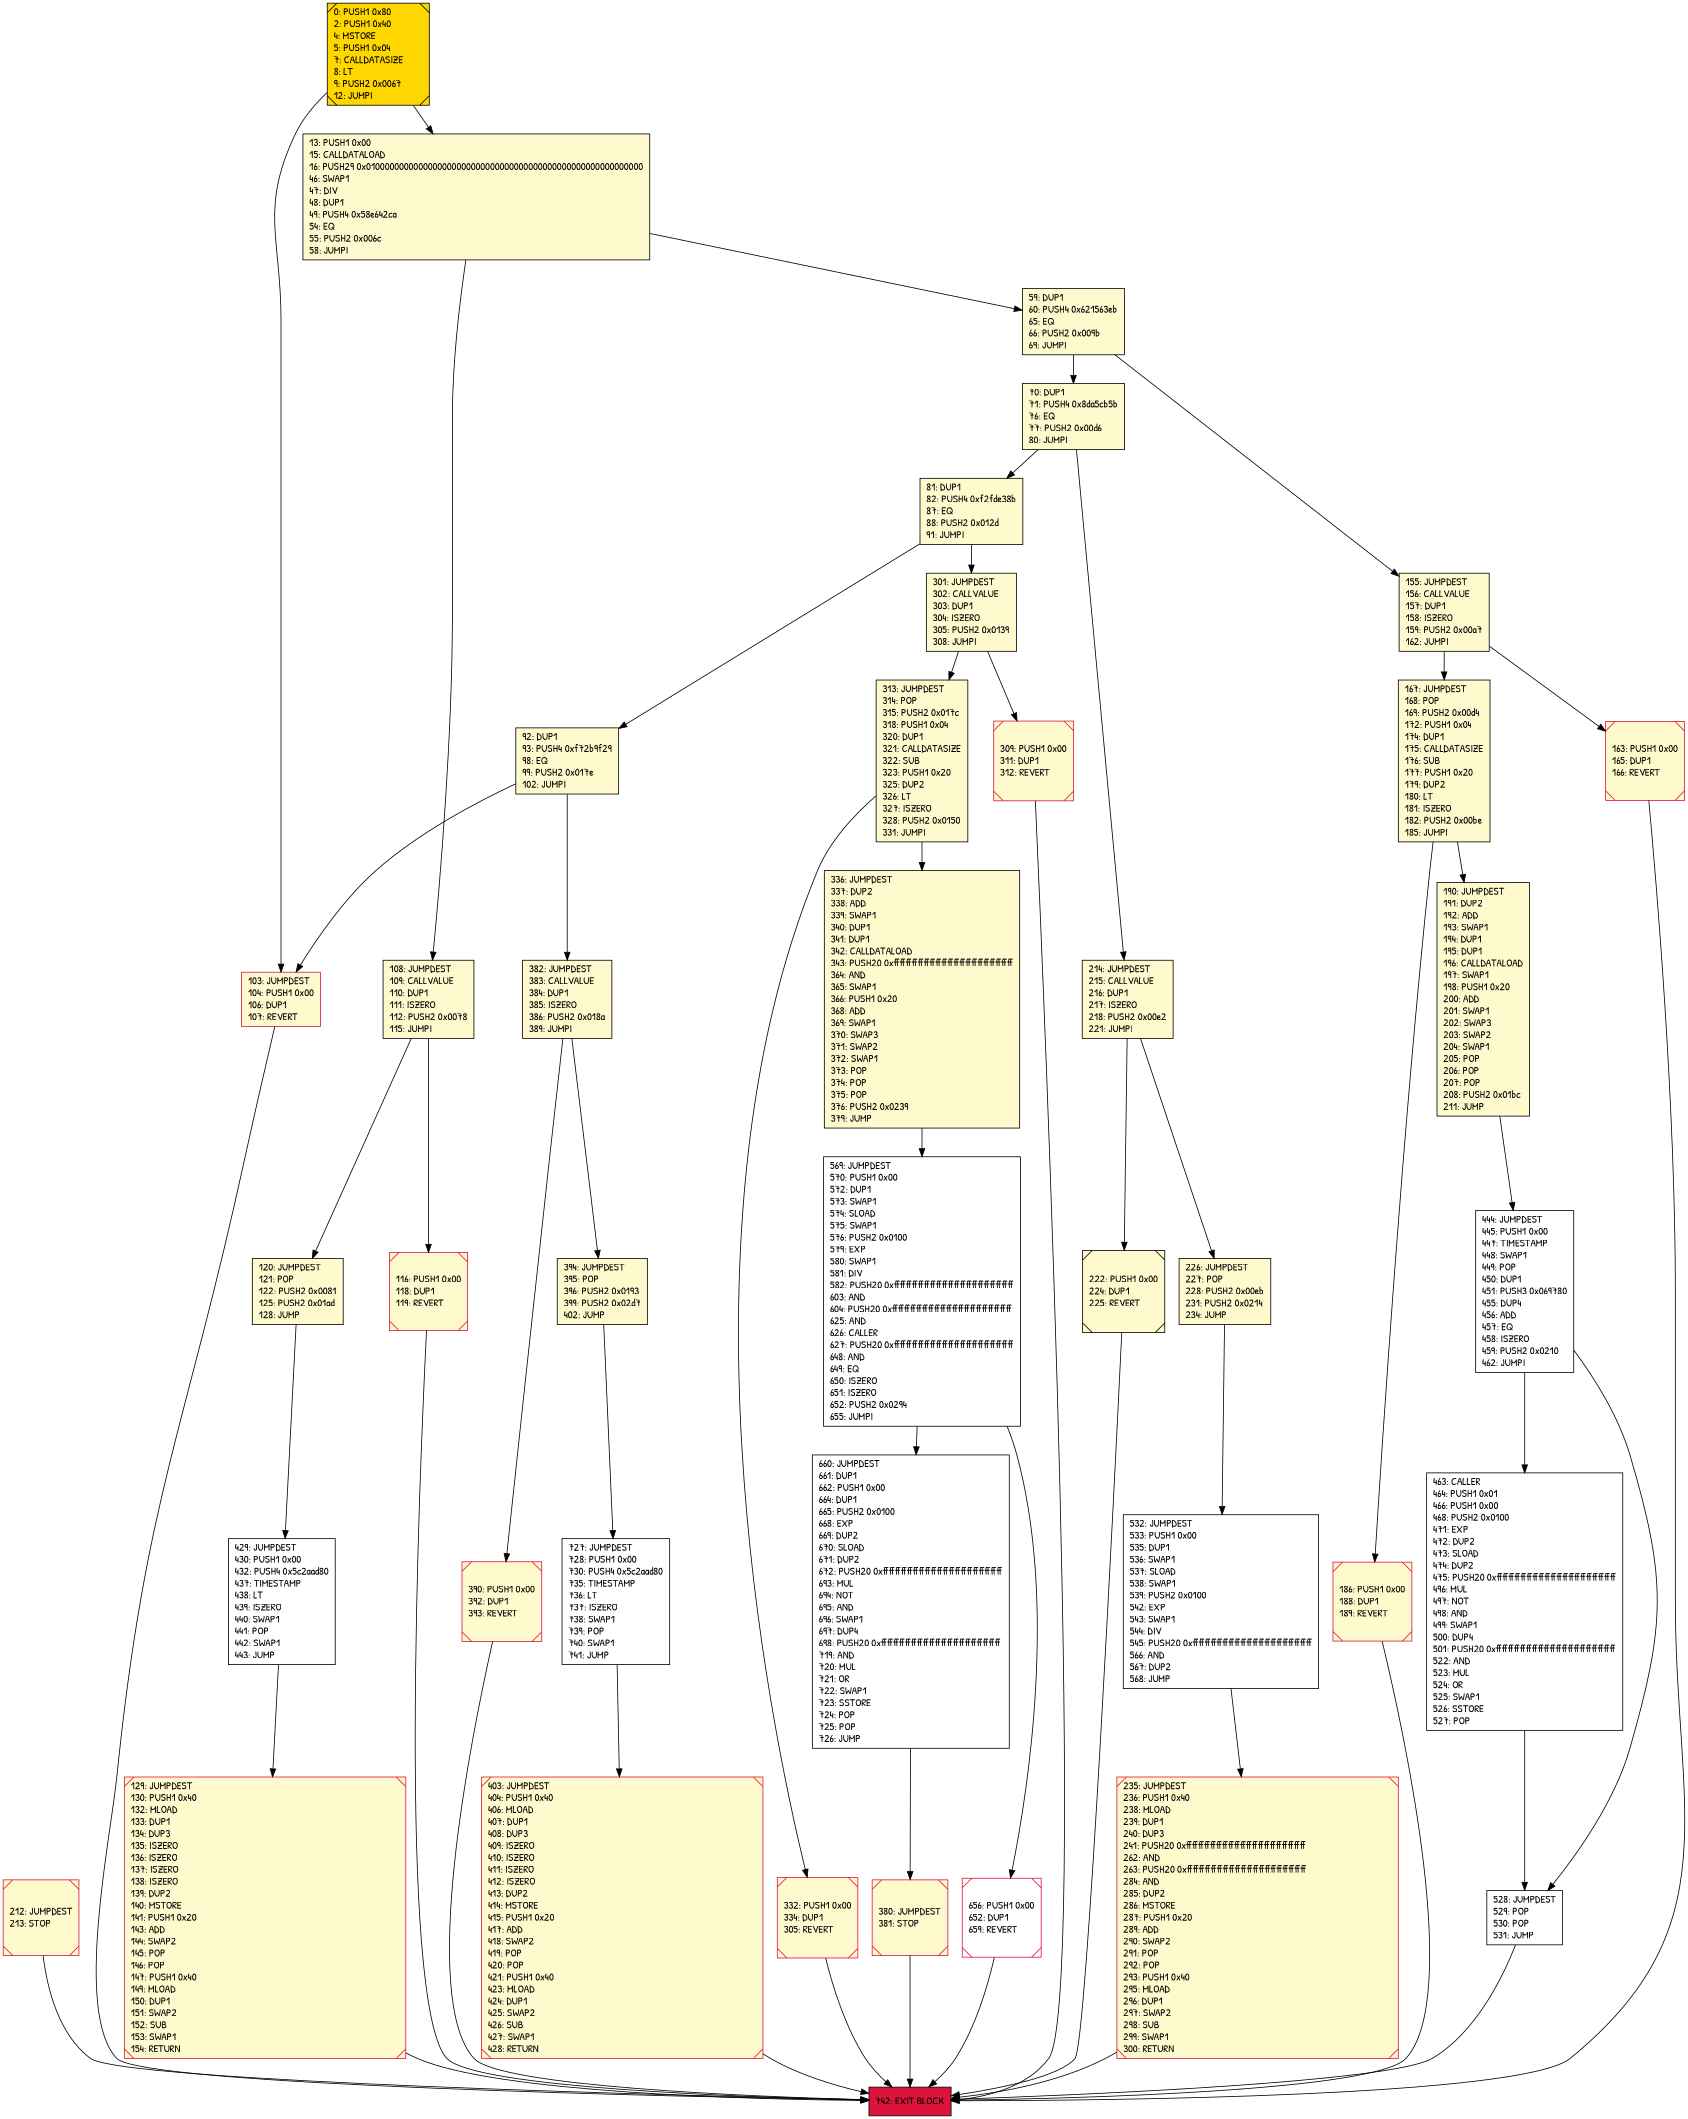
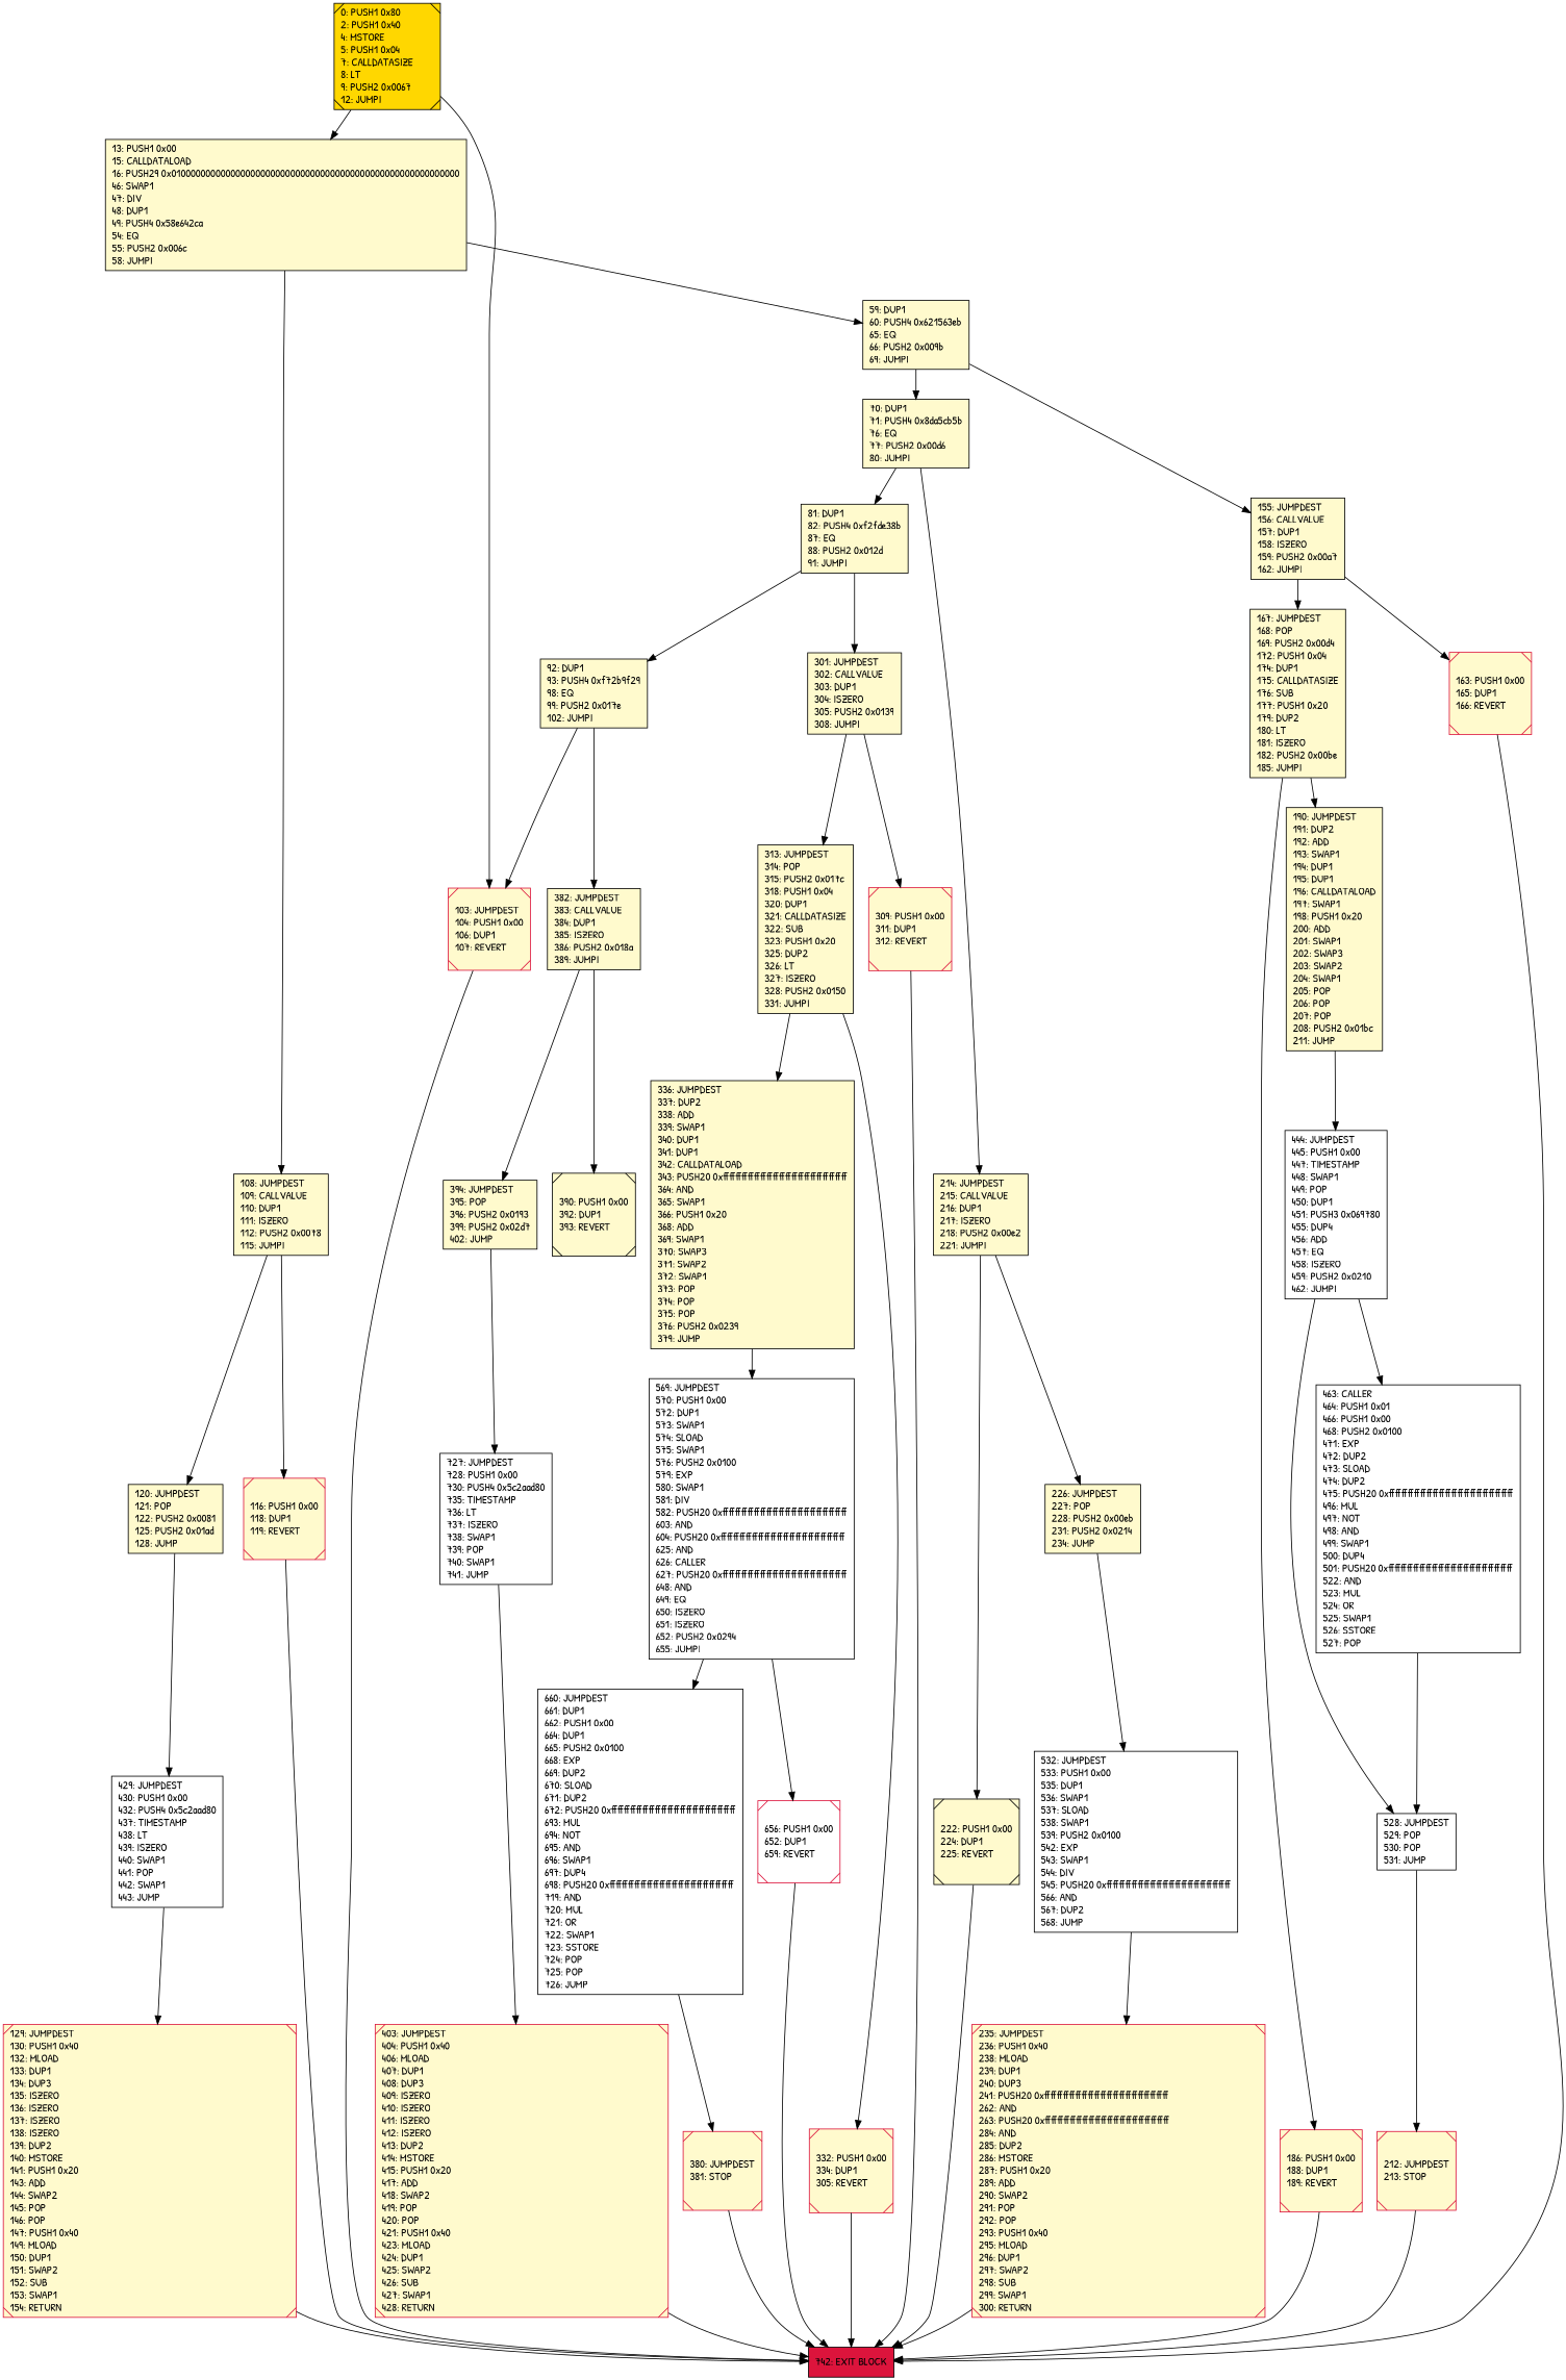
  digraph {
    fontname="Patrick Hand"
    rankdir=UD
    node [color=black fillcolor=lemonchiffon fontcolor=black fontname="Patrick Hand" shape=box style=filled]
    edge [fontname="Patrick Hand"]
    n1 [color=crimson label="212: JUMPDEST\l213: STOP\l" shape=Msquare]
    n2 [fillcolor=crimson label="742: EXIT BLOCK\l"]
    n3 [fillcolor=white label="727: JUMPDEST\l728: PUSH1 0x00\l730: PUSH4 0x5c2aad80\l735: TIMESTAMP\l736: LT\l737: ISZERO\l738: SWAP1\l739: POP\l740: SWAP1\l741: JUMP\l"]
    n4 [color=crimson label="403: JUMPDEST\l404: PUSH1 0x40\l406: MLOAD\l407: DUP1\l408: DUP3\l409: ISZERO\l410: ISZERO\l411: ISZERO\l412: ISZERO\l413: DUP2\l414: MSTORE\l415: PUSH1 0x20\l417: ADD\l418: SWAP2\l419: POP\l420: POP\l421: PUSH1 0x40\l423: MLOAD\l424: DUP1\l425: SWAP2\l426: SUB\l427: SWAP1\l428: RETURN\l" shape=Msquare]
    n5 [label="59: DUP1\l60: PUSH4 0x621563eb\l65: EQ\l66: PUSH2 0x009b\l69: JUMPI\l"]
    n6 [label="155: JUMPDEST\l156: CALLVALUE\l157: DUP1\l158: ISZERO\l159: PUSH2 0x00a7\l162: JUMPI\l"]
    n7 [label="70: DUP1\l71: PUSH4 0x8da5cb5b\l76: EQ\l77: PUSH2 0x00d6\l80: JUMPI\l"]
    n8 [color=crimson label="163: PUSH1 0x00\l165: DUP1\l166: REVERT\l" shape=Msquare]
    n9 [label="167: JUMPDEST\l168: POP\l169: PUSH2 0x00d4\l172: PUSH1 0x04\l174: DUP1\l175: CALLDATASIZE\l176: SUB\l177: PUSH1 0x20\l179: DUP2\l180: LT\l181: ISZERO\l182: PUSH2 0x00be\l185: JUMPI\l"]
    n10 [label="214: JUMPDEST\l215: CALLVALUE\l216: DUP1\l217: ISZERO\l218: PUSH2 0x00e2\l221: JUMPI\l"]
    n11 [label="81: DUP1\l82: PUSH4 0xf2fde38b\l87: EQ\l88: PUSH2 0x012d\l91: JUMPI\l"]
    n12 [label="222: PUSH1 0x00\l224: DUP1\l225: REVERT\l" shape=Msquare]
    n13 [label="226: JUMPDEST\l227: POP\l228: PUSH2 0x00eb\l231: PUSH2 0x0214\l234: JUMP\l"]
    n14 [fillcolor=white label="532: JUMPDEST\l533: PUSH1 0x00\l535: DUP1\l536: SWAP1\l537: SLOAD\l538: SWAP1\l539: PUSH2 0x0100\l542: EXP\l543: SWAP1\l544: DIV\l545: PUSH20 0xffffffffffffffffffffffffffffffffffffffff\l566: AND\l567: DUP2\l568: JUMP\l"]
    n15 [color=crimson label="186: PUSH1 0x00\l188: DUP1\l189: REVERT\l" shape=Msquare]
    n16 [label="190: JUMPDEST\l191: DUP2\l192: ADD\l193: SWAP1\l194: DUP1\l195: DUP1\l196: CALLDATALOAD\l197: SWAP1\l198: PUSH1 0x20\l200: ADD\l201: SWAP1\l202: SWAP3\l203: SWAP2\l204: SWAP1\l205: POP\l206: POP\l207: POP\l208: PUSH2 0x01bc\l211: JUMP\l"]
    n17 [label="120: JUMPDEST\l121: POP\l122: PUSH2 0x0081\l125: PUSH2 0x01ad\l128: JUMP\l"]
    n18 [fillcolor=white label="429: JUMPDEST\l430: PUSH1 0x00\l432: PUSH4 0x5c2aad80\l437: TIMESTAMP\l438: LT\l439: ISZERO\l440: SWAP1\l441: POP\l442: SWAP1\l443: JUMP\l"]
    n19 [color=crimson label="129: JUMPDEST\l130: PUSH1 0x40\l132: MLOAD\l133: DUP1\l134: DUP3\l135: ISZERO\l136: ISZERO\l137: ISZERO\l138: ISZERO\l139: DUP2\l140: MSTORE\l141: PUSH1 0x20\l143: ADD\l144: SWAP2\l145: POP\l146: POP\l147: PUSH1 0x40\l149: MLOAD\l150: DUP1\l151: SWAP2\l152: SUB\l153: SWAP1\l154: RETURN\l" shape=Msquare]
    n20 [label="108: JUMPDEST\l109: CALLVALUE\l110: DUP1\l111: ISZERO\l112: PUSH2 0x0078\l115: JUMPI\l"]
    n21 [color=crimson label="116: PUSH1 0x00\l118: DUP1\l119: REVERT\l" shape=Msquare]
    n22 [label="92: DUP1\l93: PUSH4 0xf72b9f29\l98: EQ\l99: PUSH2 0x017e\l102: JUMPI\l"]
    n23 [label="382: JUMPDEST\l383: CALLVALUE\l384: DUP1\l385: ISZERO\l386: PUSH2 0x018a\l389: JUMPI\l"]
-   n24 [color=crimson label="103: JUMPDEST\l104: PUSH1 0x00\l106: DUP1\l107: REVERT\l"]
+   n24 [color=crimson label="103: JUMPDEST\l104: PUSH1 0x00\l106: DUP1\l107: REVERT\l" shape=Msquare]
    n25 [label="394: JUMPDEST\l395: POP\l396: PUSH2 0x0193\l399: PUSH2 0x02d7\l402: JUMP\l"]
-   n26 [color=crimson label="390: PUSH1 0x00\l392: DUP1\l393: REVERT\l" shape=Msquare]
+   n26 [label="390: PUSH1 0x00\l392: DUP1\l393: REVERT\l" shape=Msquare]
    n27 [fillcolor=white label="463: CALLER\l464: PUSH1 0x01\l466: PUSH1 0x00\l468: PUSH2 0x0100\l471: EXP\l472: DUP2\l473: SLOAD\l474: DUP2\l475: PUSH20 0xffffffffffffffffffffffffffffffffffffffff\l496: MUL\l497: NOT\l498: AND\l499: SWAP1\l500: DUP4\l501: PUSH20 0xffffffffffffffffffffffffffffffffffffffff\l522: AND\l523: MUL\l524: OR\l525: SWAP1\l526: SSTORE\l527: POP\l"]
    n28 [fillcolor=white label="528: JUMPDEST\l529: POP\l530: POP\l531: JUMP\l"]
    n29 [fillcolor=white label="569: JUMPDEST\l570: PUSH1 0x00\l572: DUP1\l573: SWAP1\l574: SLOAD\l575: SWAP1\l576: PUSH2 0x0100\l579: EXP\l580: SWAP1\l581: DIV\l582: PUSH20 0xffffffffffffffffffffffffffffffffffffffff\l603: AND\l604: PUSH20 0xffffffffffffffffffffffffffffffffffffffff\l625: AND\l626: CALLER\l627: PUSH20 0xffffffffffffffffffffffffffffffffffffffff\l648: AND\l649: EQ\l650: ISZERO\l651: ISZERO\l652: PUSH2 0x0294\l655: JUMPI\l"]
    n30 [fillcolor=white label="660: JUMPDEST\l661: DUP1\l662: PUSH1 0x00\l664: DUP1\l665: PUSH2 0x0100\l668: EXP\l669: DUP2\l670: SLOAD\l671: DUP2\l672: PUSH20 0xffffffffffffffffffffffffffffffffffffffff\l693: MUL\l694: NOT\l695: AND\l696: SWAP1\l697: DUP4\l698: PUSH20 0xffffffffffffffffffffffffffffffffffffffff\l719: AND\l720: MUL\l721: OR\l722: SWAP1\l723: SSTORE\l724: POP\l725: POP\l726: JUMP\l"]
    n31 [color=crimson fillcolor=white label="656: PUSH1 0x00\l652: DUP1\l659: REVERT\l" shape=Msquare]
    n32 [color=crimson label="380: JUMPDEST\l381: STOP\l" shape=Msquare]
    n33 [label="313: JUMPDEST\l314: POP\l315: PUSH2 0x017c\l318: PUSH1 0x04\l320: DUP1\l321: CALLDATASIZE\l322: SUB\l323: PUSH1 0x20\l325: DUP2\l326: LT\l327: ISZERO\l328: PUSH2 0x0150\l331: JUMPI\l"]
    n34 [color=crimson label="332: PUSH1 0x00\l334: DUP1\l305: REVERT\l" shape=Msquare]
    n35 [label="336: JUMPDEST\l337: DUP2\l338: ADD\l339: SWAP1\l340: DUP1\l341: DUP1\l342: CALLDATALOAD\l343: PUSH20 0xffffffffffffffffffffffffffffffffffffffff\l364: AND\l365: SWAP1\l366: PUSH1 0x20\l368: ADD\l369: SWAP1\l370: SWAP3\l371: SWAP2\l372: SWAP1\l373: POP\l374: POP\l375: POP\l376: PUSH2 0x0239\l379: JUMP\l"]
    n36 [color=crimson label="309: PUSH1 0x00\l311: DUP1\l312: REVERT\l" shape=Msquare]
    n37 [label="301: JUMPDEST\l302: CALLVALUE\l303: DUP1\l304: ISZERO\l305: PUSH2 0x0139\l308: JUMPI\l"]
    n38 [fillcolor=gold label="0: PUSH1 0x80\l2: PUSH1 0x40\l4: MSTORE\l5: PUSH1 0x04\l7: CALLDATASIZE\l8: LT\l9: PUSH2 0x0067\l12: JUMPI\l" shape=Msquare]
    n39 [label="13: PUSH1 0x00\l15: CALLDATALOAD\l16: PUSH29 0x0100000000000000000000000000000000000000000000000000000000\l46: SWAP1\l47: DIV\l48: DUP1\l49: PUSH4 0x58e642ca\l54: EQ\l55: PUSH2 0x006c\l58: JUMPI\l"]
    n40 [color=crimson label="235: JUMPDEST\l236: PUSH1 0x40\l238: MLOAD\l239: DUP1\l240: DUP3\l241: PUSH20 0xffffffffffffffffffffffffffffffffffffffff\l262: AND\l263: PUSH20 0xffffffffffffffffffffffffffffffffffffffff\l284: AND\l285: DUP2\l286: MSTORE\l287: PUSH1 0x20\l289: ADD\l290: SWAP2\l291: POP\l292: POP\l293: PUSH1 0x40\l295: MLOAD\l296: DUP1\l297: SWAP2\l298: SUB\l299: SWAP1\l300: RETURN\l" shape=Msquare]
    n41 [fillcolor=white label="444: JUMPDEST\l445: PUSH1 0x00\l447: TIMESTAMP\l448: SWAP1\l449: POP\l450: DUP1\l451: PUSH3 0x069780\l455: DUP4\l456: ADD\l457: EQ\l458: ISZERO\l459: PUSH2 0x0210\l462: JUMPI\l"]
    n1 -> n2
    n3 -> n4
    n4 -> n2
    n5 -> n6
    n5 -> n7
    n6 -> n8
    n6 -> n9
    n7 -> n10
    n7 -> n11
    n8 -> n2
    n9 -> n15
    n9 -> n16
    n10 -> n12
    n10 -> n13
    n11 -> n22
    n11 -> n37
    n12 -> n2
    n13 -> n14
    n14 -> n40
    n15 -> n2
    n16 -> n41
    n17 -> n18
    n18 -> n19
    n19 -> n2
    n20 -> n17
    n20 -> n21
    n21 -> n2
    n22 -> n23
    n22 -> n24
    n23 -> n25
    n23 -> n26
    n24 -> n2
    n25 -> n3
-   n26 -> n2
    n27 -> n28
-   n28 -> n2
+   n28 -> n1
    n29 -> n30
    n29 -> n31
    n30 -> n32
    n31 -> n2
    n32 -> n2
    n33 -> n34
    n33 -> n35
    n34 -> n2
    n35 -> n29
    n36 -> n2
    n37 -> n33
    n37 -> n36
    n38 -> n24
    n38 -> n39
    n39 -> n5
    n39 -> n20
    n40 -> n2
    n41 -> n27
    n41 -> n28
  }
